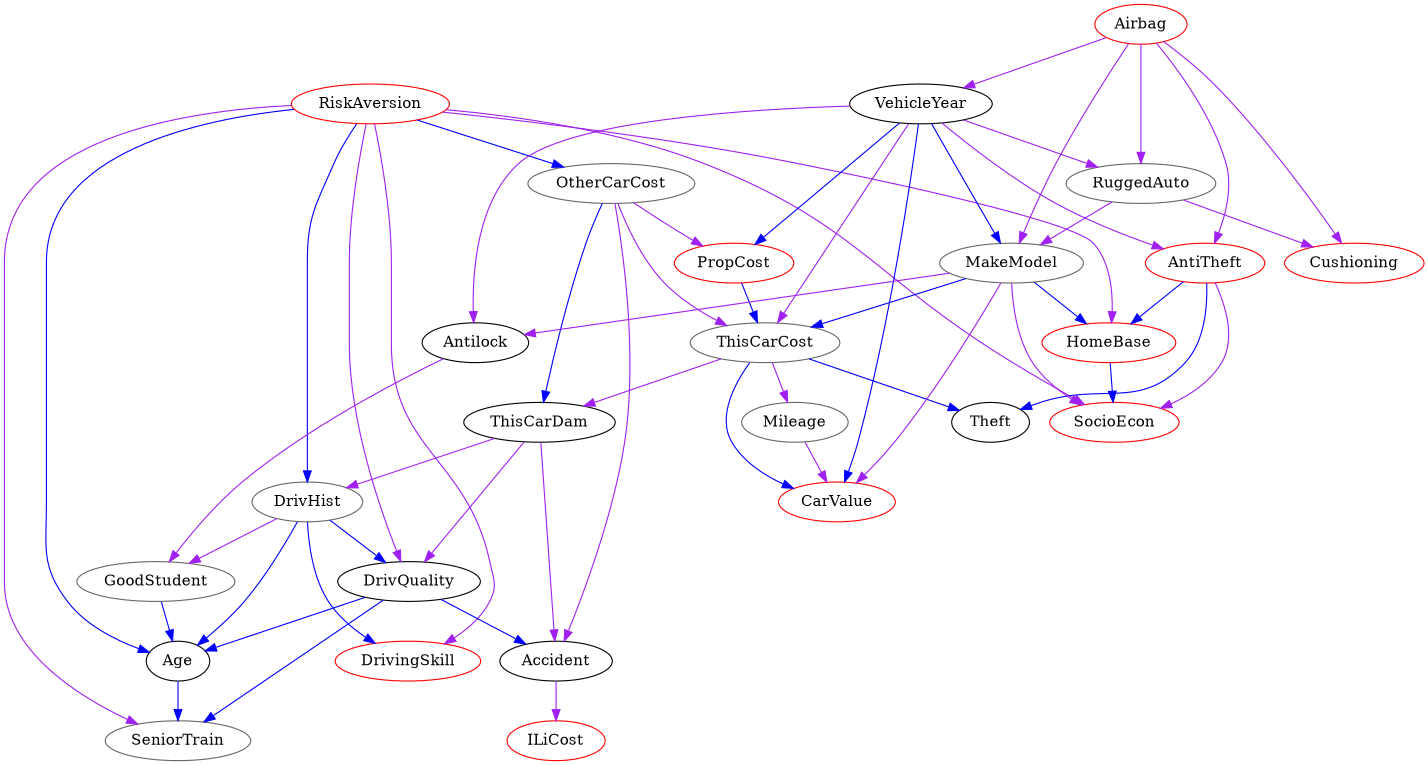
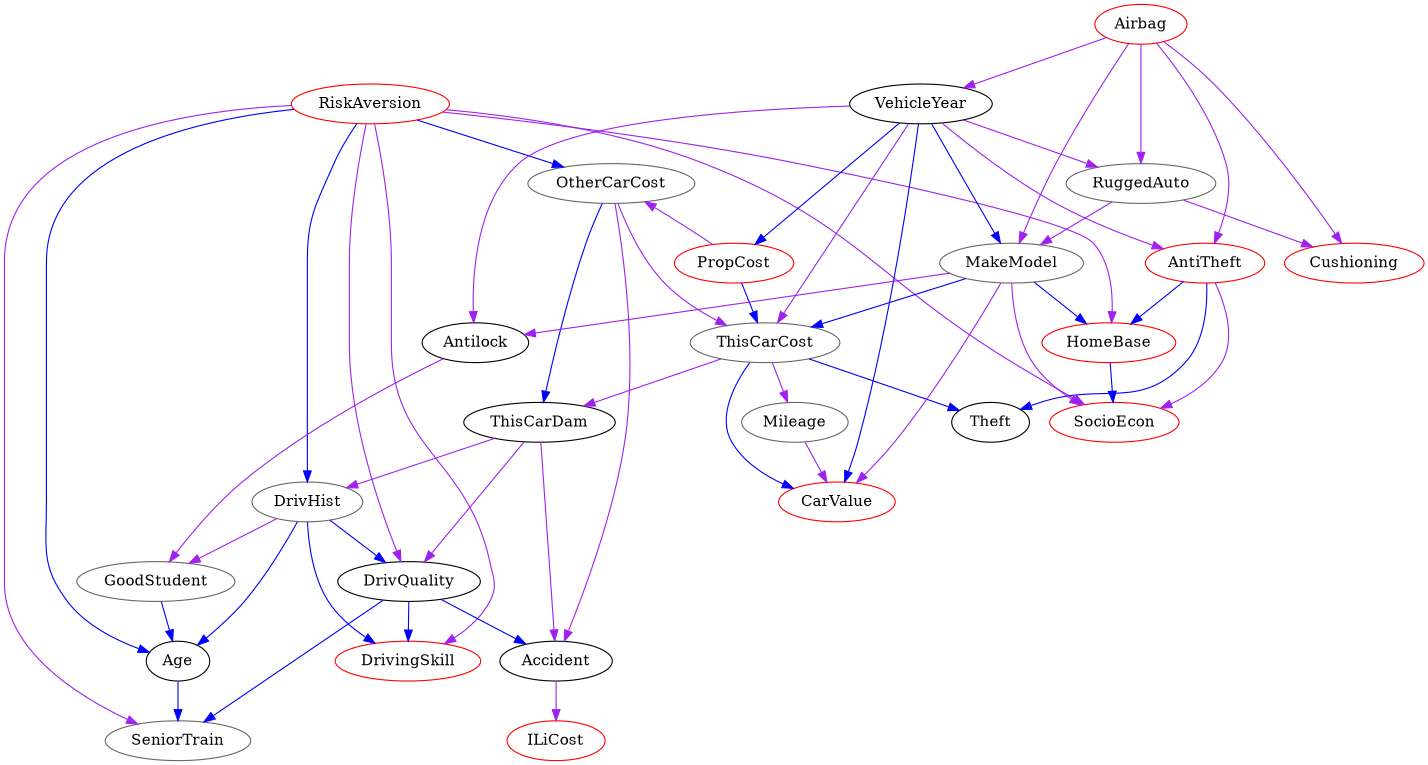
  digraph {
    node [color=red]
    edge [color=purple]
    DrivHist [color=gray40]
    RiskAversion
    HomeBase
    OtherCarCost [color=gray40]
    DrivQuality [color=black]
    SocioEcon
    Age [color=black]
    SeniorTrain [color=gray40]
    DrivingSkill
    GoodStudent [color=gray40]
    AntiTheft
    Theft [color=black]
    ThisCarDam [color=black]
    Accident [color=black]
    ThisCarCost [color=gray40]
    PropCost
    ILiCost
    VehicleYear [color=black]
    RuggedAuto [color=gray40]
    MakeModel [color=gray40]
    Antilock [color=black]
    CarValue
    Cushioning
    Mileage [color=gray40]
    Airbag
    DrivHist -> DrivQuality [color=blue]
    DrivHist -> Age [color=blue]
    DrivHist -> DrivingSkill [color=blue]
    DrivHist -> GoodStudent
    RiskAversion -> DrivHist [color=blue]
    RiskAversion -> HomeBase
    RiskAversion -> OtherCarCost [color=blue]
    RiskAversion -> DrivQuality
    RiskAversion -> SocioEcon
    RiskAversion -> Age [color=blue]
    RiskAversion -> SeniorTrain
    RiskAversion -> DrivingSkill
    HomeBase -> SocioEcon [color=blue]
    OtherCarCost -> ThisCarDam [color=blue]
    OtherCarCost -> Accident
    OtherCarCost -> ThisCarCost
-   OtherCarCost -> PropCost
+   PropCost -> OtherCarCost
    DrivQuality -> SeniorTrain [color=blue]
-   DrivQuality -> Age [color=blue]
+   DrivQuality -> DrivingSkill [color=blue]
    DrivQuality -> Accident [color=blue]
    Age -> SeniorTrain [color=blue]
    GoodStudent -> Age [color=blue]
    AntiTheft -> HomeBase [color=blue]
    AntiTheft -> SocioEcon
    AntiTheft -> Theft [color=blue]
    ThisCarDam -> DrivHist
    ThisCarDam -> DrivQuality
    ThisCarDam -> Accident
    Accident -> ILiCost
    ThisCarCost -> Theft [color=blue]
    ThisCarCost -> ThisCarDam
    ThisCarCost -> CarValue [color=blue]
    ThisCarCost -> Mileage
    PropCost -> ThisCarCost [color=blue]
    VehicleYear -> AntiTheft
    VehicleYear -> ThisCarCost
    VehicleYear -> PropCost [color=blue]
    VehicleYear -> RuggedAuto
    VehicleYear -> MakeModel [color=blue]
    VehicleYear -> Antilock
    VehicleYear -> CarValue [color=blue]
    RuggedAuto -> MakeModel
    RuggedAuto -> Cushioning
    MakeModel -> HomeBase [color=blue]
    MakeModel -> SocioEcon
    MakeModel -> ThisCarCost [color=blue]
    MakeModel -> Antilock
    MakeModel -> CarValue
    Antilock -> GoodStudent
    Mileage -> CarValue
    Airbag -> AntiTheft
    Airbag -> VehicleYear
    Airbag -> RuggedAuto
    Airbag -> MakeModel
    Airbag -> Cushioning
  }
